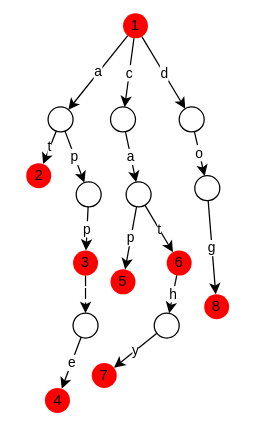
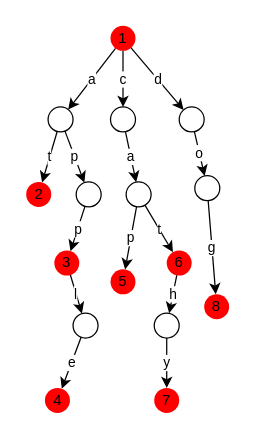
  <mxCell id="0" />
  <mxCell id="1" parent="0" />
- <mxCell id="2" value="1" style="ellipse;whiteSpace=wrap;html=1;aspect=fixed;fillColor=#FF0000;strokeColor=none;" vertex="1" parent="1"><mxGeometry x="98" y="10" width="20" height="20" as="geometry" /></mxCell>
+ <mxCell id="2" value="1" style="ellipse;whiteSpace=wrap;html=1;aspect=fixed;fillColor=#FF0000;strokeColor=none;" vertex="1" parent="1"><mxGeometry x="88" y="20" width="20" height="20" as="geometry" /></mxCell>
  <mxCell id="3" value="" style="ellipse;whiteSpace=wrap;html=1;aspect=fixed;strokeColor=default;fillColor=#FFFFFF;" vertex="1" parent="1"><mxGeometry x="38" y="85" width="20" height="20" as="geometry" /></mxCell>
  <mxCell id="4" value="" style="ellipse;whiteSpace=wrap;html=1;aspect=fixed;strokeColor=default;fillColor=#FFFFFF;" vertex="1" parent="1"><mxGeometry x="88" y="85" width="20" height="20" as="geometry" /></mxCell>
  <mxCell id="5" value="" style="ellipse;whiteSpace=wrap;html=1;aspect=fixed;strokeColor=default;fillColor=#FFFFFF;" vertex="1" parent="1"><mxGeometry x="143" y="85" width="20" height="20" as="geometry" /></mxCell>
  <mxCell id="6" value="" style="ellipse;whiteSpace=wrap;html=1;aspect=fixed;strokeColor=default;fillColor=#FFFFFF;" vertex="1" parent="1"><mxGeometry x="60.5" y="145" width="20" height="20" as="geometry" /></mxCell>
  <mxCell id="7" value="" style="ellipse;whiteSpace=wrap;html=1;aspect=fixed;strokeColor=default;fillColor=#FFFFFF;" vertex="1" parent="1"><mxGeometry x="155.5" y="140" width="20" height="20" as="geometry" /></mxCell>
  <mxCell id="8" value="" style="ellipse;whiteSpace=wrap;html=1;aspect=fixed;strokeColor=default;fillColor=#FFFFFF;" vertex="1" parent="1"><mxGeometry x="100.5" y="145" width="20" height="20" as="geometry" /></mxCell>
  <mxCell id="9" value="" style="ellipse;whiteSpace=wrap;html=1;aspect=fixed;strokeColor=default;fillColor=#FFFFFF;" vertex="1" parent="1"><mxGeometry x="58" y="250" width="20" height="20" as="geometry" /></mxCell>
  <mxCell id="10" value="" style="ellipse;whiteSpace=wrap;html=1;aspect=fixed;strokeColor=default;fillColor=#FFFFFF;" vertex="1" parent="1"><mxGeometry x="123" y="250" width="20" height="20" as="geometry" /></mxCell>
- <mxCell id="11" value="2" style="ellipse;whiteSpace=wrap;html=1;aspect=fixed;fillColor=#FF0000;strokeColor=none;" vertex="1" parent="1"><mxGeometry x="20.5" y="130" width="20" height="20" as="geometry" /></mxCell>
- <mxCell id="12" value="3" style="ellipse;whiteSpace=wrap;html=1;aspect=fixed;fillColor=#FF0000;strokeColor=none;" vertex="1" parent="1"><mxGeometry x="58" y="200" width="20" height="20" as="geometry" /></mxCell>
+ <mxCell id="11" value="2" style="ellipse;whiteSpace=wrap;html=1;aspect=fixed;fillColor=#FF0000;strokeColor=none;" vertex="1" parent="1"><mxGeometry x="20.5" y="145" width="20" height="20" as="geometry" /></mxCell>
+ <mxCell id="12" value="3" style="ellipse;whiteSpace=wrap;html=1;aspect=fixed;fillColor=#FF0000;strokeColor=none;" vertex="1" parent="1"><mxGeometry x="43" y="200" width="20" height="20" as="geometry" /></mxCell>
  <mxCell id="13" value="4" style="ellipse;whiteSpace=wrap;html=1;aspect=fixed;fillColor=#FF0000;strokeColor=none;" vertex="1" parent="1"><mxGeometry x="35.5" y="310" width="20" height="20" as="geometry" /></mxCell>
  <mxCell id="14" value="5" style="ellipse;whiteSpace=wrap;html=1;aspect=fixed;fillColor=#FF0000;strokeColor=none;" vertex="1" parent="1"><mxGeometry x="88" y="215" width="20" height="20" as="geometry" /></mxCell>
  <mxCell id="15" value="6" style="ellipse;whiteSpace=wrap;html=1;aspect=fixed;fillColor=#FF0000;strokeColor=none;" vertex="1" parent="1"><mxGeometry x="133" y="200" width="20" height="20" as="geometry" /></mxCell>
- <mxCell id="16" value="7" style="ellipse;whiteSpace=wrap;html=1;aspect=fixed;fillColor=#FF0000;strokeColor=none;" vertex="1" parent="1"><mxGeometry x="73" y="290" width="20" height="20" as="geometry" /></mxCell>
+ <mxCell id="16" value="7" style="ellipse;whiteSpace=wrap;html=1;aspect=fixed;fillColor=#FF0000;strokeColor=none;" vertex="1" parent="1"><mxGeometry x="123" y="310" width="20" height="20" as="geometry" /></mxCell>
  <mxCell id="17" value="8" style="ellipse;whiteSpace=wrap;html=1;aspect=fixed;fillColor=#FF0000;strokeColor=none;" vertex="1" parent="1"><mxGeometry x="163" y="235" width="20" height="20" as="geometry" /></mxCell>
  <mxCell id="18" value="a" style="endArrow=classic;html=1;rounded=0;" edge="1" parent="1" source="2" target="3"><mxGeometry width="50" height="50" relative="1" as="geometry"><mxPoint x="88" y="180" as="sourcePoint" /><mxPoint x="138" y="130" as="targetPoint" /></mxGeometry></mxCell>
  <mxCell id="19" value="c" style="endArrow=classic;html=1;rounded=0;" edge="1" parent="1" source="2" target="4"><mxGeometry width="50" height="50" relative="1" as="geometry"><mxPoint x="101.276" y="57.402" as="sourcePoint" /><mxPoint x="64.727" y="97.601" as="targetPoint" /></mxGeometry></mxCell>
  <mxCell id="20" value="d" style="endArrow=classic;html=1;rounded=0;" edge="1" parent="1" source="2" target="5"><mxGeometry width="50" height="50" relative="1" as="geometry"><mxPoint x="111.276" y="67.402" as="sourcePoint" /><mxPoint x="74.727" y="107.601" as="targetPoint" /></mxGeometry></mxCell>
  <mxCell id="21" value="t" style="endArrow=classic;html=1;rounded=0;" edge="1" parent="1" source="3" target="11"><mxGeometry width="50" height="50" relative="1" as="geometry"><mxPoint x="121.276" y="77.402" as="sourcePoint" /><mxPoint x="84.727" y="117.601" as="targetPoint" /></mxGeometry></mxCell>
  <mxCell id="22" value="p" style="endArrow=classic;html=1;rounded=0;" edge="1" parent="1" source="3" target="6"><mxGeometry width="50" height="50" relative="1" as="geometry"><mxPoint x="131.276" y="87.402" as="sourcePoint" /><mxPoint x="94.727" y="127.601" as="targetPoint" /></mxGeometry></mxCell>
  <mxCell id="23" value="a" style="endArrow=classic;html=1;rounded=0;" edge="1" parent="1" source="4" target="8"><mxGeometry width="50" height="50" relative="1" as="geometry"><mxPoint x="141.276" y="97.402" as="sourcePoint" /><mxPoint x="104.727" y="137.601" as="targetPoint" /></mxGeometry></mxCell>
  <mxCell id="24" value="o" style="endArrow=classic;html=1;rounded=0;" edge="1" parent="1" source="5" target="7"><mxGeometry width="50" height="50" relative="1" as="geometry"><mxPoint x="151.276" y="107.402" as="sourcePoint" /><mxPoint x="114.727" y="147.601" as="targetPoint" /></mxGeometry></mxCell>
  <mxCell id="25" value="p" style="endArrow=classic;html=1;rounded=0;" edge="1" parent="1" source="6" target="12"><mxGeometry width="50" height="50" relative="1" as="geometry"><mxPoint x="161.276" y="117.402" as="sourcePoint" /><mxPoint x="124.727" y="157.601" as="targetPoint" /></mxGeometry></mxCell>
  <mxCell id="26" value="p" style="endArrow=classic;html=1;rounded=0;" edge="1" parent="1" source="8" target="14"><mxGeometry width="50" height="50" relative="1" as="geometry"><mxPoint x="171.276" y="127.402" as="sourcePoint" /><mxPoint x="134.727" y="167.601" as="targetPoint" /></mxGeometry></mxCell>
  <mxCell id="27" value="t" style="endArrow=classic;html=1;rounded=0;" edge="1" parent="1" source="8" target="15"><mxGeometry width="50" height="50" relative="1" as="geometry"><mxPoint x="181.276" y="137.402" as="sourcePoint" /><mxPoint x="144.727" y="177.601" as="targetPoint" /></mxGeometry></mxCell>
  <mxCell id="28" value="g" style="endArrow=classic;html=1;rounded=0;" edge="1" parent="1" source="7" target="17"><mxGeometry width="50" height="50" relative="1" as="geometry"><mxPoint x="191.276" y="147.402" as="sourcePoint" /><mxPoint x="154.727" y="187.601" as="targetPoint" /></mxGeometry></mxCell>
  <mxCell id="29" value="l" style="endArrow=classic;html=1;rounded=0;" edge="1" parent="1" source="12" target="9"><mxGeometry width="50" height="50" relative="1" as="geometry"><mxPoint x="201.276" y="177.402" as="sourcePoint" /><mxPoint x="164.727" y="217.601" as="targetPoint" /></mxGeometry></mxCell>
  <mxCell id="30" value="h" style="endArrow=classic;html=1;rounded=0;" edge="1" parent="1" source="15" target="10"><mxGeometry width="50" height="50" relative="1" as="geometry"><mxPoint x="211.276" y="187.402" as="sourcePoint" /><mxPoint x="174.727" y="227.601" as="targetPoint" /></mxGeometry></mxCell>
  <mxCell id="31" value="e" style="endArrow=classic;html=1;rounded=0;" edge="1" parent="1" source="9" target="13"><mxGeometry width="50" height="50" relative="1" as="geometry"><mxPoint x="221.276" y="197.402" as="sourcePoint" /><mxPoint x="184.727" y="237.601" as="targetPoint" /></mxGeometry></mxCell>
  <mxCell id="32" value="y" style="endArrow=classic;html=1;rounded=0;" edge="1" parent="1" source="10" target="16"><mxGeometry width="50" height="50" relative="1" as="geometry"><mxPoint x="231.276" y="207.402" as="sourcePoint" /><mxPoint x="194.727" y="247.601" as="targetPoint" /></mxGeometry></mxCell>
